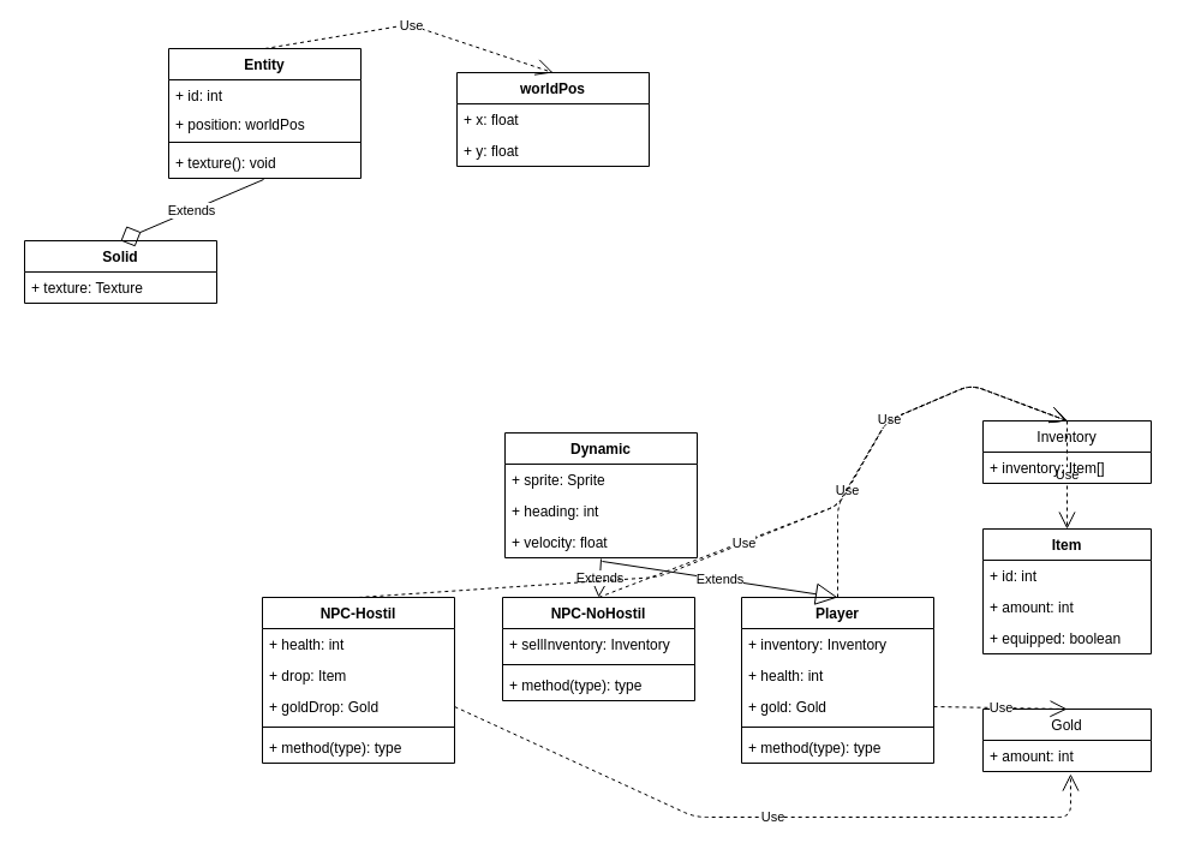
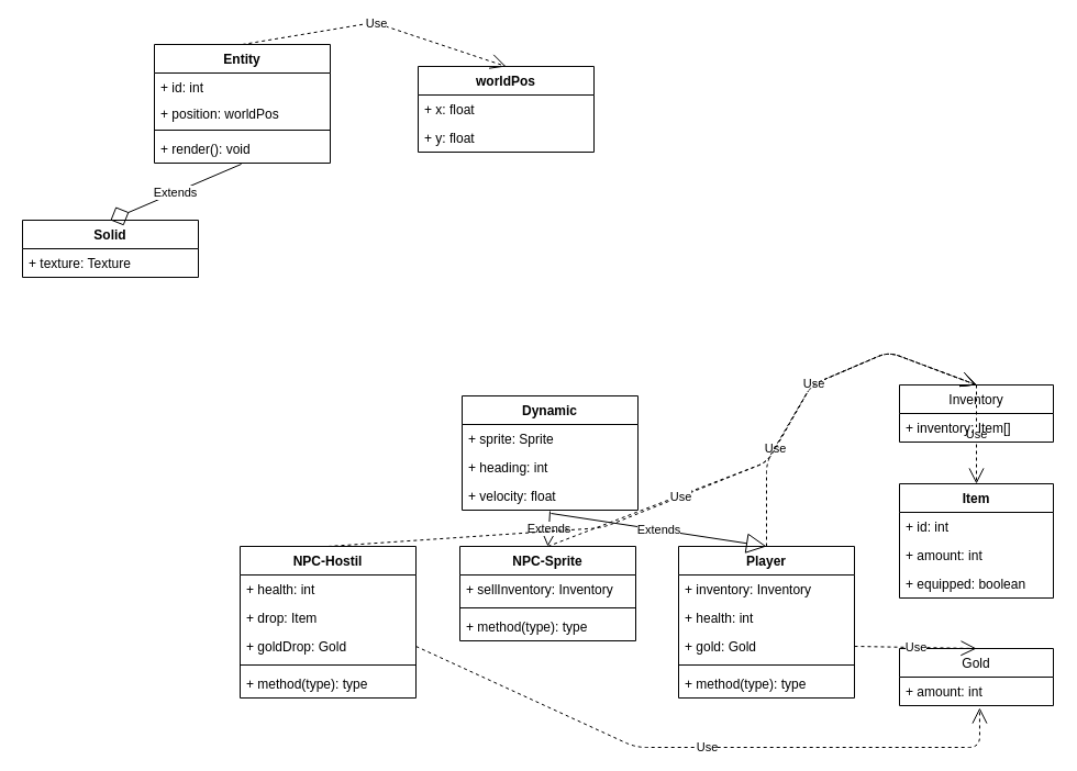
  <mxCell id="0" />
  <mxCell id="1" parent="0" />
  <mxCell id="2" value="Entity" style="swimlane;fontStyle=1;align=center;verticalAlign=top;childLayout=stackLayout;horizontal=1;startSize=26;horizontalStack=0;resizeParent=1;resizeParentMax=0;resizeLast=0;collapsible=1;marginBottom=0;" vertex="1" parent="1"><mxGeometry x="140" y="40" width="160" height="108" as="geometry" /></mxCell>
  <mxCell id="3" value="+ id: int" style="text;strokeColor=none;fillColor=none;align=left;verticalAlign=top;spacingLeft=4;spacingRight=4;overflow=hidden;rotatable=0;points=[[0,0.5],[1,0.5]];portConstraint=eastwest;" vertex="1" parent="2"><mxGeometry y="26" width="160" height="24" as="geometry" /></mxCell>
  <mxCell id="4" value="+ position: worldPos" style="text;strokeColor=none;fillColor=none;align=left;verticalAlign=top;spacingLeft=4;spacingRight=4;overflow=hidden;rotatable=0;points=[[0,0.5],[1,0.5]];portConstraint=eastwest;" vertex="1" parent="2"><mxGeometry y="50" width="160" height="24" as="geometry" /></mxCell>
  <mxCell id="5" value="" style="line;strokeWidth=1;fillColor=none;align=left;verticalAlign=middle;spacingTop=-1;spacingLeft=3;spacingRight=3;rotatable=0;labelPosition=right;points=[];portConstraint=eastwest;" vertex="1" parent="2"><mxGeometry y="74" width="160" height="8" as="geometry" /></mxCell>
- <mxCell id="6" value="+ texture(): void" style="text;strokeColor=none;fillColor=none;align=left;verticalAlign=top;spacingLeft=4;spacingRight=4;overflow=hidden;rotatable=0;points=[[0,0.5],[1,0.5]];portConstraint=eastwest;" vertex="1" parent="2"><mxGeometry y="82" width="160" height="26" as="geometry" /></mxCell>
+ <mxCell id="6" value="+ render(): void" style="text;strokeColor=none;fillColor=none;align=left;verticalAlign=top;spacingLeft=4;spacingRight=4;overflow=hidden;rotatable=0;points=[[0,0.5],[1,0.5]];portConstraint=eastwest;" vertex="1" parent="2"><mxGeometry y="82" width="160" height="26" as="geometry" /></mxCell>
  <mxCell id="7" value="worldPos" style="swimlane;fontStyle=1;align=center;verticalAlign=top;childLayout=stackLayout;horizontal=1;startSize=26;horizontalStack=0;resizeParent=1;resizeParentMax=0;resizeLast=0;collapsible=1;marginBottom=0;" vertex="1" parent="1"><mxGeometry x="380" y="60" width="160" height="78" as="geometry" /></mxCell>
  <mxCell id="8" value="+ x: float" style="text;strokeColor=none;fillColor=none;align=left;verticalAlign=top;spacingLeft=4;spacingRight=4;overflow=hidden;rotatable=0;points=[[0,0.5],[1,0.5]];portConstraint=eastwest;" vertex="1" parent="7"><mxGeometry y="26" width="160" height="26" as="geometry" /></mxCell>
  <mxCell id="9" value="+ y: float" style="text;strokeColor=none;fillColor=none;align=left;verticalAlign=top;spacingLeft=4;spacingRight=4;overflow=hidden;rotatable=0;points=[[0,0.5],[1,0.5]];portConstraint=eastwest;" vertex="1" parent="7"><mxGeometry y="52" width="160" height="26" as="geometry" /></mxCell>
  <mxCell id="10" value="Use" style="endArrow=open;endSize=12;dashed=1;html=1;exitX=0.5;exitY=0;exitDx=0;exitDy=0;entryX=0.5;entryY=0;entryDx=0;entryDy=0;" edge="1" parent="1" source="2" target="7"><mxGeometry width="160" relative="1" as="geometry"><mxPoint x="70" y="160" as="sourcePoint" /><mxPoint x="230" y="160" as="targetPoint" /><Array as="points"><mxPoint x="340" y="20" /></Array></mxGeometry></mxCell>
  <mxCell id="11" value="Solid" style="swimlane;fontStyle=1;align=center;verticalAlign=top;childLayout=stackLayout;horizontal=1;startSize=26;horizontalStack=0;resizeParent=1;resizeParentMax=0;resizeLast=0;collapsible=1;marginBottom=0;" vertex="1" parent="1"><mxGeometry x="20" y="200" width="160" height="52" as="geometry" /></mxCell>
  <mxCell id="12" value="+ texture: Texture" style="text;strokeColor=none;fillColor=none;align=left;verticalAlign=top;spacingLeft=4;spacingRight=4;overflow=hidden;rotatable=0;points=[[0,0.5],[1,0.5]];portConstraint=eastwest;" vertex="1" parent="11"><mxGeometry y="26" width="160" height="26" as="geometry" /></mxCell>
  <mxCell id="13" value="Dynamic" style="swimlane;fontStyle=1;align=center;verticalAlign=top;childLayout=stackLayout;horizontal=1;startSize=26;horizontalStack=0;resizeParent=1;resizeParentMax=0;resizeLast=0;collapsible=1;marginBottom=0;" vertex="1" parent="1"><mxGeometry x="420" y="360" width="160" height="104" as="geometry" /></mxCell>
  <mxCell id="14" value="+ sprite: Sprite" style="text;strokeColor=none;fillColor=none;align=left;verticalAlign=top;spacingLeft=4;spacingRight=4;overflow=hidden;rotatable=0;points=[[0,0.5],[1,0.5]];portConstraint=eastwest;" vertex="1" parent="13"><mxGeometry y="26" width="160" height="26" as="geometry" /></mxCell>
  <mxCell id="15" value="+ heading: int" style="text;strokeColor=none;fillColor=none;align=left;verticalAlign=top;spacingLeft=4;spacingRight=4;overflow=hidden;rotatable=0;points=[[0,0.5],[1,0.5]];portConstraint=eastwest;" vertex="1" parent="13"><mxGeometry y="52" width="160" height="26" as="geometry" /></mxCell>
  <mxCell id="16" value="+ velocity: float" style="text;strokeColor=none;fillColor=none;align=left;verticalAlign=top;spacingLeft=4;spacingRight=4;overflow=hidden;rotatable=0;points=[[0,0.5],[1,0.5]];portConstraint=eastwest;" vertex="1" parent="13"><mxGeometry y="78" width="160" height="26" as="geometry" /></mxCell>
  <mxCell id="17" value="Extends" style="endArrow=diamond;endSize=16;endFill=0;html=1;entryX=0.5;entryY=0;entryDx=0;entryDy=0;exitX=0.494;exitY=1.038;exitDx=0;exitDy=0;exitPerimeter=0;" edge="1" parent="1" source="6" target="11"><mxGeometry width="160" relative="1" as="geometry"><mxPoint x="220" y="113" as="sourcePoint" /><mxPoint x="270" y="210" as="targetPoint" /><Array as="points" /></mxGeometry></mxCell>
  <mxCell id="18" value="Player" style="swimlane;fontStyle=1;align=center;verticalAlign=top;childLayout=stackLayout;horizontal=1;startSize=26;horizontalStack=0;resizeParent=1;resizeParentMax=0;resizeLast=0;collapsible=1;marginBottom=0;" vertex="1" parent="1"><mxGeometry x="617" y="497" width="160" height="138" as="geometry" /></mxCell>
  <mxCell id="19" value="+ inventory: Inventory" style="text;strokeColor=none;fillColor=none;align=left;verticalAlign=top;spacingLeft=4;spacingRight=4;overflow=hidden;rotatable=0;points=[[0,0.5],[1,0.5]];portConstraint=eastwest;" vertex="1" parent="18"><mxGeometry y="26" width="160" height="26" as="geometry" /></mxCell>
  <mxCell id="20" value="+ health: int" style="text;strokeColor=none;fillColor=none;align=left;verticalAlign=top;spacingLeft=4;spacingRight=4;overflow=hidden;rotatable=0;points=[[0,0.5],[1,0.5]];portConstraint=eastwest;" vertex="1" parent="18"><mxGeometry y="52" width="160" height="26" as="geometry" /></mxCell>
  <mxCell id="21" value="+ gold: Gold" style="text;strokeColor=none;fillColor=none;align=left;verticalAlign=top;spacingLeft=4;spacingRight=4;overflow=hidden;rotatable=0;points=[[0,0.5],[1,0.5]];portConstraint=eastwest;" vertex="1" parent="18"><mxGeometry y="78" width="160" height="26" as="geometry" /></mxCell>
  <mxCell id="22" value="" style="line;strokeWidth=1;fillColor=none;align=left;verticalAlign=middle;spacingTop=-1;spacingLeft=3;spacingRight=3;rotatable=0;labelPosition=right;points=[];portConstraint=eastwest;" vertex="1" parent="18"><mxGeometry y="104" width="160" height="8" as="geometry" /></mxCell>
  <mxCell id="23" value="+ method(type): type" style="text;strokeColor=none;fillColor=none;align=left;verticalAlign=top;spacingLeft=4;spacingRight=4;overflow=hidden;rotatable=0;points=[[0,0.5],[1,0.5]];portConstraint=eastwest;" vertex="1" parent="18"><mxGeometry y="112" width="160" height="26" as="geometry" /></mxCell>
  <mxCell id="24" value="Extends" style="endArrow=block;endSize=16;endFill=0;html=1;exitX=0.506;exitY=1.115;exitDx=0;exitDy=0;exitPerimeter=0;entryX=0.5;entryY=0;entryDx=0;entryDy=0;" edge="1" parent="1" source="16" target="18"><mxGeometry width="160" relative="1" as="geometry"><mxPoint x="270" y="360" as="sourcePoint" /><mxPoint x="430" y="360" as="targetPoint" /></mxGeometry></mxCell>
  <mxCell id="25" value="Item" style="swimlane;fontStyle=1;align=center;verticalAlign=top;childLayout=stackLayout;horizontal=1;startSize=26;horizontalStack=0;resizeParent=1;resizeParentMax=0;resizeLast=0;collapsible=1;marginBottom=0;" vertex="1" parent="1"><mxGeometry x="818" y="440" width="140" height="104" as="geometry" /></mxCell>
  <mxCell id="26" value="+ id: int" style="text;strokeColor=none;fillColor=none;align=left;verticalAlign=top;spacingLeft=4;spacingRight=4;overflow=hidden;rotatable=0;points=[[0,0.5],[1,0.5]];portConstraint=eastwest;" vertex="1" parent="25"><mxGeometry y="26" width="140" height="26" as="geometry" /></mxCell>
  <mxCell id="27" value="+ amount: int" style="text;strokeColor=none;fillColor=none;align=left;verticalAlign=top;spacingLeft=4;spacingRight=4;overflow=hidden;rotatable=0;points=[[0,0.5],[1,0.5]];portConstraint=eastwest;" vertex="1" parent="25"><mxGeometry y="52" width="140" height="26" as="geometry" /></mxCell>
  <mxCell id="28" value="+ equipped: boolean" style="text;strokeColor=none;fillColor=none;align=left;verticalAlign=top;spacingLeft=4;spacingRight=4;overflow=hidden;rotatable=0;points=[[0,0.5],[1,0.5]];portConstraint=eastwest;" vertex="1" parent="25"><mxGeometry y="78" width="140" height="26" as="geometry" /></mxCell>
  <mxCell id="29" value="Use" style="endArrow=open;endSize=12;dashed=1;html=1;exitX=0.5;exitY=0;exitDx=0;exitDy=0;entryX=0.5;entryY=0;entryDx=0;entryDy=0;" edge="1" parent="1" source="43" target="25"><mxGeometry width="160" relative="1" as="geometry"><mxPoint x="520" y="410" as="sourcePoint" /><mxPoint x="680" y="410" as="targetPoint" /><Array as="points" /></mxGeometry></mxCell>
  <mxCell id="30" value="NPC-Hostil" style="swimlane;fontStyle=1;align=center;verticalAlign=top;childLayout=stackLayout;horizontal=1;startSize=26;horizontalStack=0;resizeParent=1;resizeParentMax=0;resizeLast=0;collapsible=1;marginBottom=0;" vertex="1" parent="1"><mxGeometry x="218" y="497" width="160" height="138" as="geometry" /></mxCell>
  <mxCell id="31" value="+ health: int" style="text;strokeColor=none;fillColor=none;align=left;verticalAlign=top;spacingLeft=4;spacingRight=4;overflow=hidden;rotatable=0;points=[[0,0.5],[1,0.5]];portConstraint=eastwest;" vertex="1" parent="30"><mxGeometry y="26" width="160" height="26" as="geometry" /></mxCell>
  <mxCell id="32" value="+ drop: Item" style="text;strokeColor=none;fillColor=none;align=left;verticalAlign=top;spacingLeft=4;spacingRight=4;overflow=hidden;rotatable=0;points=[[0,0.5],[1,0.5]];portConstraint=eastwest;" vertex="1" parent="30"><mxGeometry y="52" width="160" height="26" as="geometry" /></mxCell>
  <mxCell id="33" value="+ goldDrop: Gold" style="text;strokeColor=none;fillColor=none;align=left;verticalAlign=top;spacingLeft=4;spacingRight=4;overflow=hidden;rotatable=0;points=[[0,0.5],[1,0.5]];portConstraint=eastwest;" vertex="1" parent="30"><mxGeometry y="78" width="160" height="26" as="geometry" /></mxCell>
  <mxCell id="34" value="" style="line;strokeWidth=1;fillColor=none;align=left;verticalAlign=middle;spacingTop=-1;spacingLeft=3;spacingRight=3;rotatable=0;labelPosition=right;points=[];portConstraint=eastwest;" vertex="1" parent="30"><mxGeometry y="104" width="160" height="8" as="geometry" /></mxCell>
  <mxCell id="35" value="+ method(type): type" style="text;strokeColor=none;fillColor=none;align=left;verticalAlign=top;spacingLeft=4;spacingRight=4;overflow=hidden;rotatable=0;points=[[0,0.5],[1,0.5]];portConstraint=eastwest;" vertex="1" parent="30"><mxGeometry y="112" width="160" height="26" as="geometry" /></mxCell>
  <mxCell id="36" value="Gold" style="swimlane;fontStyle=0;childLayout=stackLayout;horizontal=1;startSize=26;fillColor=none;horizontalStack=0;resizeParent=1;resizeParentMax=0;resizeLast=0;collapsible=1;marginBottom=0;" vertex="1" parent="1"><mxGeometry x="818" y="590" width="140" height="52" as="geometry" /></mxCell>
  <mxCell id="37" value="+ amount: int" style="text;strokeColor=none;fillColor=none;align=left;verticalAlign=top;spacingLeft=4;spacingRight=4;overflow=hidden;rotatable=0;points=[[0,0.5],[1,0.5]];portConstraint=eastwest;" vertex="1" parent="36"><mxGeometry y="26" width="140" height="26" as="geometry" /></mxCell>
  <mxCell id="38" value="Use" style="endArrow=open;endSize=12;dashed=1;html=1;exitX=1;exitY=0.5;exitDx=0;exitDy=0;entryX=0.5;entryY=0;entryDx=0;entryDy=0;" edge="1" parent="1" source="21" target="36"><mxGeometry width="160" relative="1" as="geometry"><mxPoint x="627" y="480" as="sourcePoint" /><mxPoint x="787" y="480" as="targetPoint" /></mxGeometry></mxCell>
- <mxCell id="39" value="NPC-NoHostil" style="swimlane;fontStyle=1;align=center;verticalAlign=top;childLayout=stackLayout;horizontal=1;startSize=26;horizontalStack=0;resizeParent=1;resizeParentMax=0;resizeLast=0;collapsible=1;marginBottom=0;" vertex="1" parent="1"><mxGeometry x="418" y="497" width="160" height="86" as="geometry" /></mxCell>
+ <mxCell id="39" value="NPC-Sprite" style="swimlane;fontStyle=1;align=center;verticalAlign=top;childLayout=stackLayout;horizontal=1;startSize=26;horizontalStack=0;resizeParent=1;resizeParentMax=0;resizeLast=0;collapsible=1;marginBottom=0;" vertex="1" parent="1"><mxGeometry x="418" y="497" width="160" height="86" as="geometry" /></mxCell>
  <mxCell id="40" value="+ sellInventory: Inventory" style="text;strokeColor=none;fillColor=none;align=left;verticalAlign=top;spacingLeft=4;spacingRight=4;overflow=hidden;rotatable=0;points=[[0,0.5],[1,0.5]];portConstraint=eastwest;" vertex="1" parent="39"><mxGeometry y="26" width="160" height="26" as="geometry" /></mxCell>
  <mxCell id="41" value="" style="line;strokeWidth=1;fillColor=none;align=left;verticalAlign=middle;spacingTop=-1;spacingLeft=3;spacingRight=3;rotatable=0;labelPosition=right;points=[];portConstraint=eastwest;" vertex="1" parent="39"><mxGeometry y="52" width="160" height="8" as="geometry" /></mxCell>
  <mxCell id="42" value="+ method(type): type" style="text;strokeColor=none;fillColor=none;align=left;verticalAlign=top;spacingLeft=4;spacingRight=4;overflow=hidden;rotatable=0;points=[[0,0.5],[1,0.5]];portConstraint=eastwest;" vertex="1" parent="39"><mxGeometry y="60" width="160" height="26" as="geometry" /></mxCell>
  <mxCell id="43" value="Inventory" style="swimlane;fontStyle=0;childLayout=stackLayout;horizontal=1;startSize=26;fillColor=none;horizontalStack=0;resizeParent=1;resizeParentMax=0;resizeLast=0;collapsible=1;marginBottom=0;" vertex="1" parent="1"><mxGeometry x="818" y="350" width="140" height="52" as="geometry" /></mxCell>
  <mxCell id="44" value="+ inventory: Item[]" style="text;strokeColor=none;fillColor=none;align=left;verticalAlign=top;spacingLeft=4;spacingRight=4;overflow=hidden;rotatable=0;points=[[0,0.5],[1,0.5]];portConstraint=eastwest;" vertex="1" parent="43"><mxGeometry y="26" width="140" height="26" as="geometry" /></mxCell>
  <mxCell id="45" value="Use" style="endArrow=open;endSize=12;dashed=1;html=1;exitX=0.5;exitY=0;exitDx=0;exitDy=0;entryX=0.5;entryY=0;entryDx=0;entryDy=0;" edge="1" parent="1" source="39" target="43"><mxGeometry width="160" relative="1" as="geometry"><mxPoint x="548" y="480" as="sourcePoint" /><mxPoint x="698" y="360" as="targetPoint" /><Array as="points"><mxPoint x="698" y="420" /><mxPoint x="738" y="350" /><mxPoint x="808" y="320" /></Array></mxGeometry></mxCell>
  <mxCell id="46" value="Use" style="endArrow=open;endSize=12;dashed=1;html=1;exitX=0.5;exitY=0;exitDx=0;exitDy=0;entryX=0.5;entryY=0;entryDx=0;entryDy=0;" edge="1" parent="1" source="18" target="43"><mxGeometry width="160" relative="1" as="geometry"><mxPoint x="548" y="480" as="sourcePoint" /><mxPoint x="708" y="480" as="targetPoint" /><Array as="points"><mxPoint x="697" y="420" /><mxPoint x="738" y="350" /><mxPoint x="808" y="320" /></Array></mxGeometry></mxCell>
  <mxCell id="47" value="Extends" style="endArrow=block;endSize=16;endFill=0;html=1;exitX=0.5;exitY=1.038;exitDx=0;exitDy=0;exitPerimeter=0;entryX=0.5;entryY=0;entryDx=0;entryDy=0;" edge="1" parent="1" source="16" target="39"><mxGeometry width="160" relative="1" as="geometry"><mxPoint x="548" y="480" as="sourcePoint" /><mxPoint x="708" y="480" as="targetPoint" /></mxGeometry></mxCell>
  <mxCell id="48" value="Use" style="endArrow=open;endSize=12;dashed=1;html=1;exitX=0.5;exitY=0;exitDx=0;exitDy=0;entryX=0.5;entryY=0;entryDx=0;entryDy=0;" edge="1" parent="1" source="30" target="43"><mxGeometry width="160" relative="1" as="geometry"><mxPoint x="438" y="580" as="sourcePoint" /><mxPoint x="708" y="420" as="targetPoint" /><Array as="points"><mxPoint x="548" y="480" /><mxPoint x="698" y="420" /><mxPoint x="738" y="350" /><mxPoint x="808" y="320" /></Array></mxGeometry></mxCell>
  <mxCell id="49" value="Use" style="endArrow=open;endSize=12;dashed=1;html=1;exitX=1;exitY=0.5;exitDx=0;exitDy=0;entryX=0.521;entryY=1.077;entryDx=0;entryDy=0;entryPerimeter=0;" edge="1" parent="1" source="33" target="37"><mxGeometry width="160" relative="1" as="geometry"><mxPoint x="578" y="590" as="sourcePoint" /><mxPoint x="738" y="590" as="targetPoint" /><Array as="points"><mxPoint x="578" y="680" /><mxPoint x="891" y="680" /></Array></mxGeometry></mxCell>
